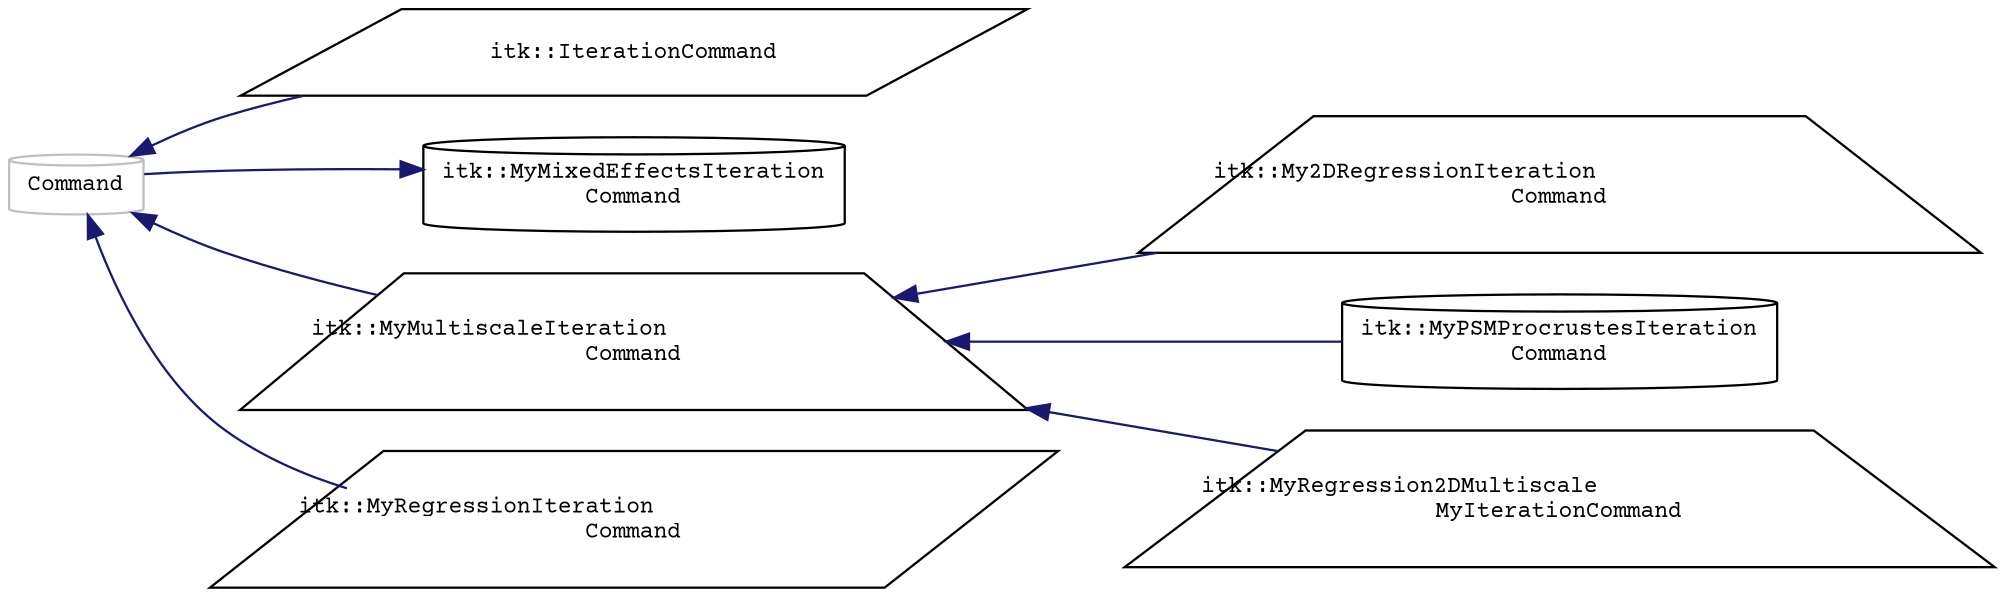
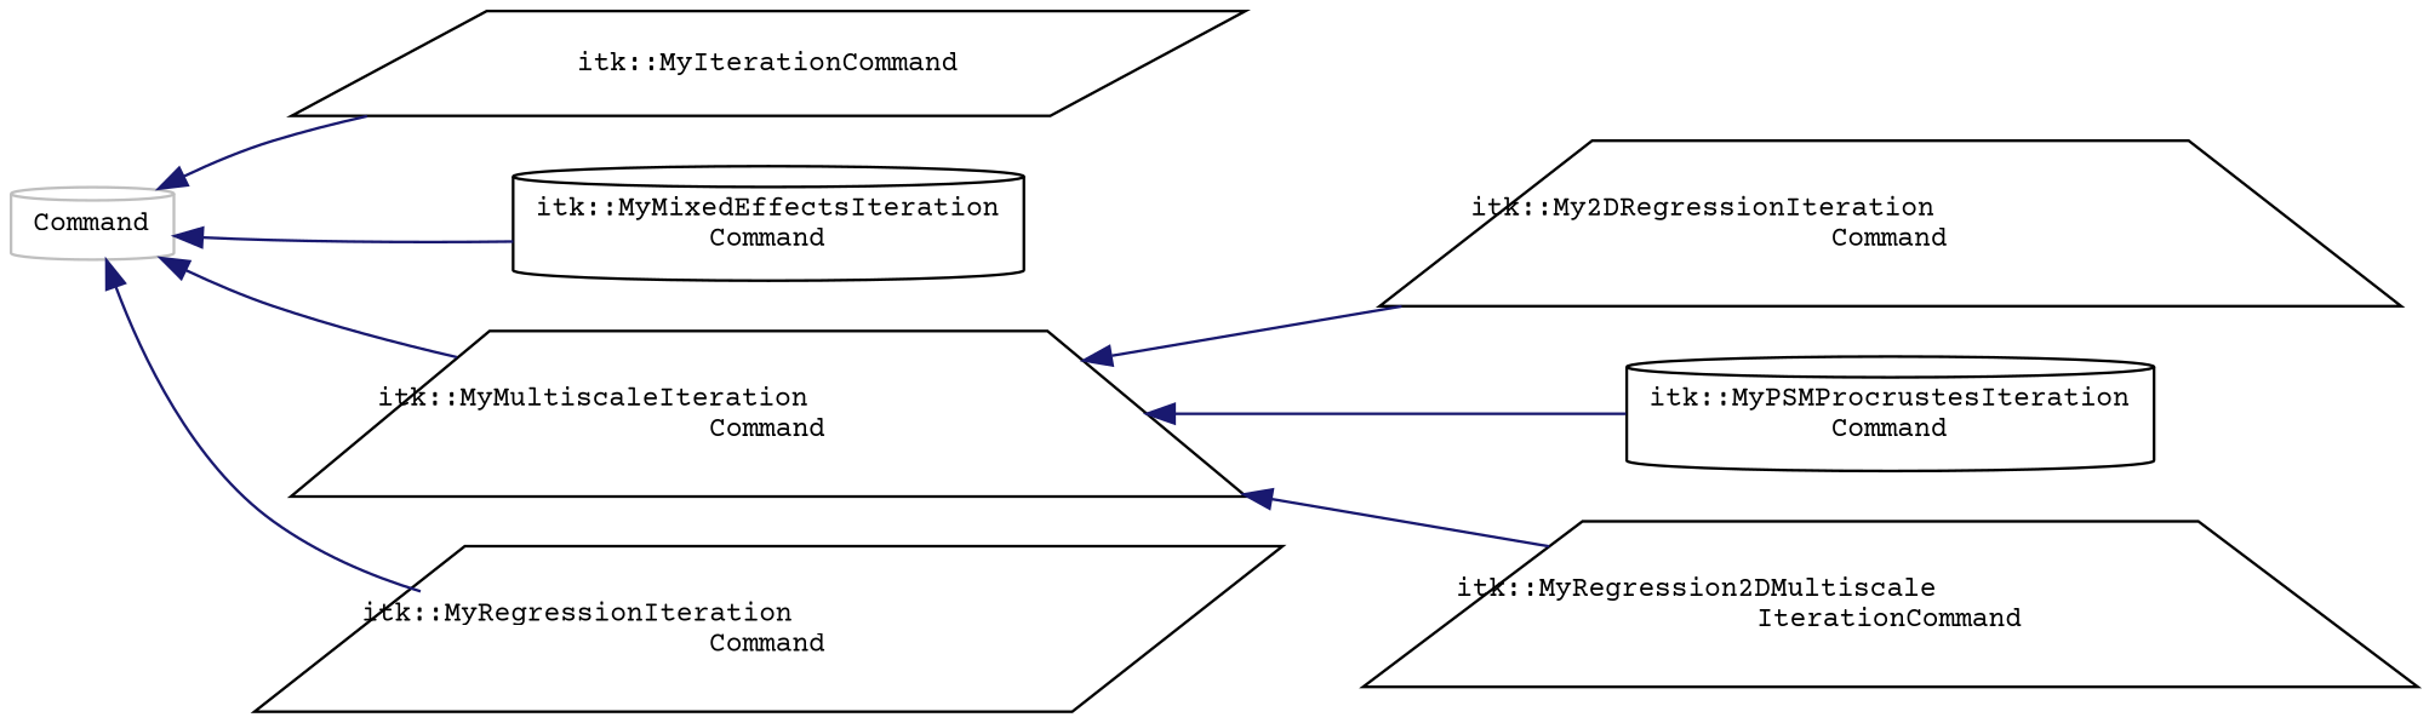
  digraph {
    fontname="Courier Prime"
    rankdir=LR
    node [color=black fillcolor=white fontname="Courier Prime" fontsize=10 shape=cylinder style=filled]
    edge [color=midnightblue dir=back fontname="Courier Prime" fontsize=10 labelfontname=Helvetica labelfontsize=10 style=solid]
    n1 [color=grey75 height=0.2 label=Command width=0.4]
-   n2 [height=0.2 label="itk::IterationCommand" shape=parallelogram width=0.4]
+   n2 [height=0.2 label="itk::MyIterationCommand" shape=parallelogram width=0.4]
    n3 [height=0.2 label="itk::MyMixedEffectsIteration\lCommand" width=0.4]
    n4 [height=0.2 label="itk::MyMultiscaleIteration\lCommand" shape=trapezium width=0.4]
    n5 [height=0.2 label="itk::MyRegressionIteration\lCommand" shape=parallelogram width=0.4]
    n6 [height=0.2 label="itk::My2DRegressionIteration\lCommand" shape=trapezium width=0.4]
    n7 [height=0.2 label="itk::MyPSMProcrustesIteration\lCommand" width=0.4]
-   n8 [height=0.2 label="itk::MyRegression2DMultiscale\lMyIterationCommand" shape=trapezium width=0.4]
+   n8 [height=0.2 label="itk::MyRegression2DMultiscale\lIterationCommand" shape=trapezium width=0.4]
    n1 -> n2
-   n3 -> n1
+   n1 -> n3
    n1 -> n4
    n1 -> n5
    n4 -> n6
    n4 -> n7
    n4 -> n8
  }
